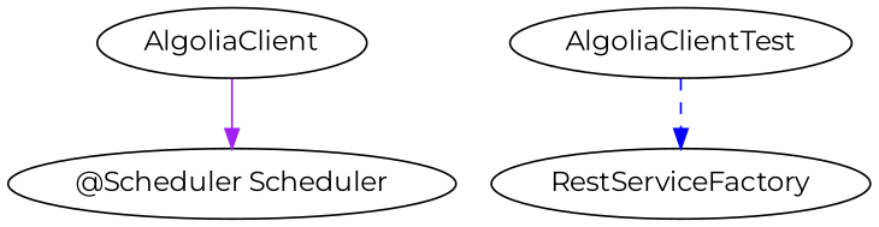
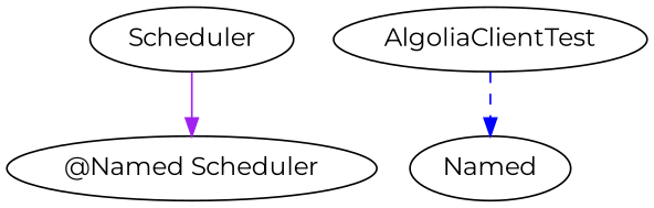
  digraph {
    concentrate=true
    fontname=Montserrat
    node [fontname=Montserrat]
    edge [fontname=Montserrat]
-   n1 [label="@Scheduler Scheduler"]
-   AlgoliaClient
+   n1 [label="@Named Scheduler"]
+   AlgoliaClient [label=Scheduler]
    AlgoliaClientTest
-   RestServiceFactory
+   RestServiceFactory [label=Named]
    AlgoliaClient -> n1 [color=purple style=solid]
    AlgoliaClientTest -> RestServiceFactory [color=blue style=dashed]
  }
